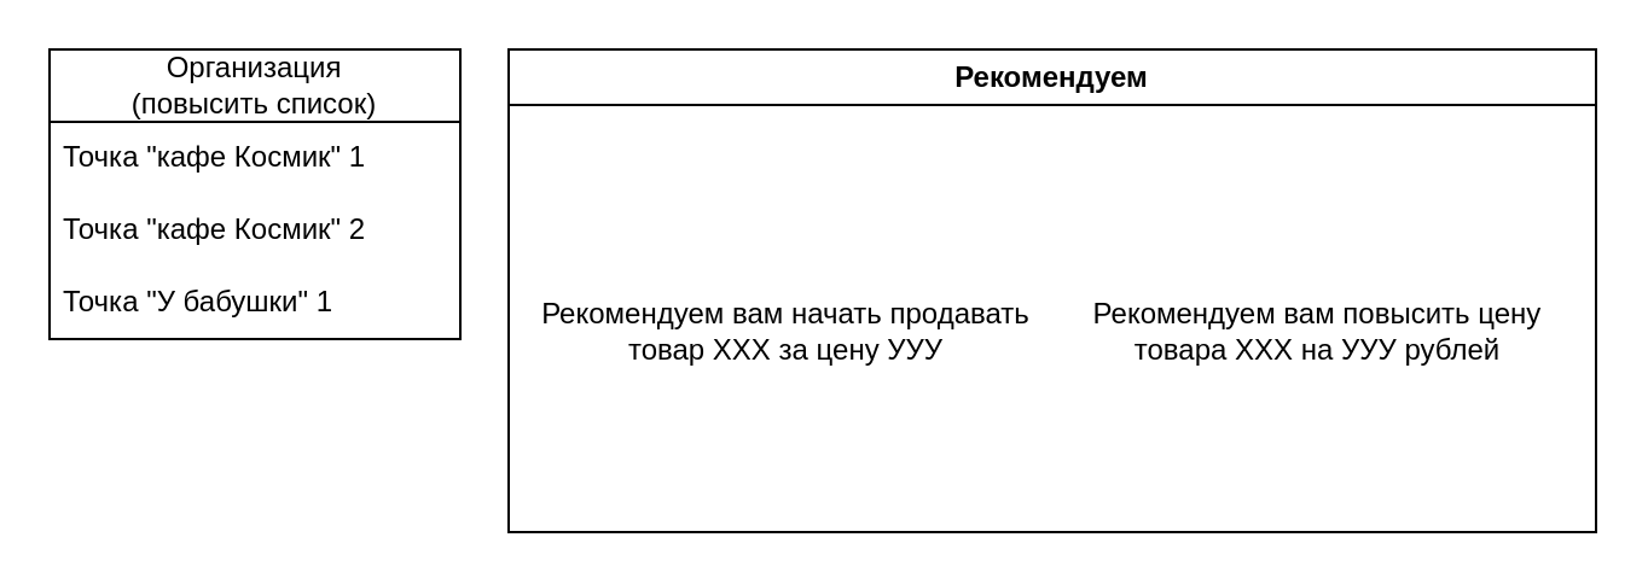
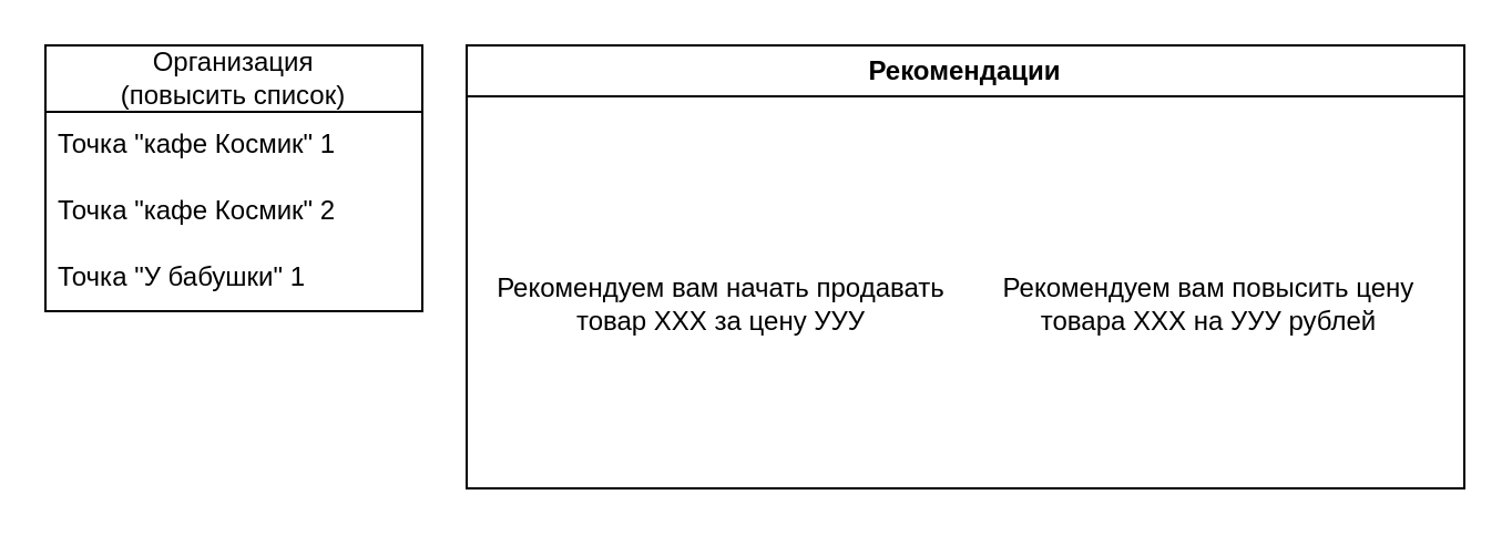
  <mxCell id="0" />
  <mxCell id="1" parent="0" />
  <mxCell id="2" value="Организация&lt;br&gt;(повысить список)" style="swimlane;fontStyle=0;childLayout=stackLayout;horizontal=1;startSize=30;horizontalStack=0;resizeParent=1;resizeParentMax=0;resizeLast=0;collapsible=1;marginBottom=0;whiteSpace=wrap;html=1;" vertex="1" parent="1"><mxGeometry x="20" y="20" width="170" height="120" as="geometry" /></mxCell>
  <mxCell id="3" value="Точка &quot;кафе Космик&quot; 1" style="text;strokeColor=none;fillColor=none;align=left;verticalAlign=middle;spacingLeft=4;spacingRight=4;overflow=hidden;points=[[0,0.5],[1,0.5]];portConstraint=eastwest;rotatable=0;whiteSpace=wrap;html=1;" vertex="1" parent="2"><mxGeometry y="30" width="170" height="30" as="geometry" /></mxCell>
  <mxCell id="4" value="Точка &quot;кафе Космик&quot; 2" style="text;strokeColor=none;fillColor=none;align=left;verticalAlign=middle;spacingLeft=4;spacingRight=4;overflow=hidden;points=[[0,0.5],[1,0.5]];portConstraint=eastwest;rotatable=0;whiteSpace=wrap;html=1;" vertex="1" parent="2"><mxGeometry y="60" width="170" height="30" as="geometry" /></mxCell>
  <mxCell id="5" value="Точка &quot;У бабушки&quot; 1" style="text;strokeColor=none;fillColor=none;align=left;verticalAlign=middle;spacingLeft=4;spacingRight=4;overflow=hidden;points=[[0,0.5],[1,0.5]];portConstraint=eastwest;rotatable=0;whiteSpace=wrap;html=1;" vertex="1" parent="2"><mxGeometry y="90" width="170" height="30" as="geometry" /></mxCell>
- <mxCell id="6" value="Рекомендуем" style="swimlane;whiteSpace=wrap;html=1;" vertex="1" parent="1"><mxGeometry x="210" y="20" width="450" height="200" as="geometry" /></mxCell>
+ <mxCell id="6" value="Рекомендации" style="swimlane;whiteSpace=wrap;html=1;" vertex="1" parent="1"><mxGeometry x="210" y="20" width="450" height="200" as="geometry" /></mxCell>
  <mxCell id="7" value="&lt;br&gt;Рекомендуем вам начать продавать товар ХХХ за цену УУУ" style="text;html=1;strokeColor=none;fillColor=none;align=center;verticalAlign=middle;whiteSpace=wrap;rounded=0;" vertex="1" parent="6"><mxGeometry x="10" y="30" width="210" height="160" as="geometry" /></mxCell>
  <mxCell id="8" value="&lt;br&gt;Рекомендуем вам повысить цену товара ХХХ на УУУ рублей" style="text;html=1;strokeColor=none;fillColor=none;align=center;verticalAlign=middle;whiteSpace=wrap;rounded=0;" vertex="1" parent="6"><mxGeometry x="230" y="30" width="210" height="160" as="geometry" /></mxCell>
